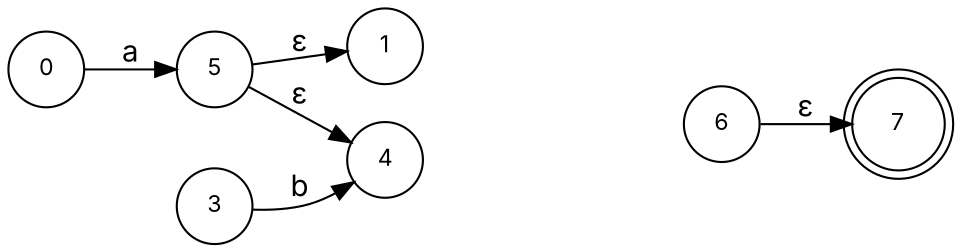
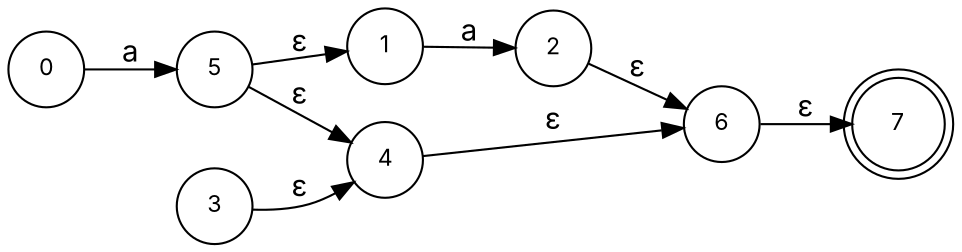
  digraph {
    fontname=Inter
    rankdir=LR
    node [fontcolor=black fontname=Inter fontsize=11 shape=circle]
    edge [fontname=Inter shape=tee]
    0
    5
    1
    4
+   2
    6
    7 [shape=doublecircle]
    3
    0 -> 5 [label=a]
    5 -> 1 [label="ε"]
    5 -> 4 [label="ε"]
+   1 -> 2 [label=a]
+   4 -> 6 [label="ε"]
+   2 -> 6 [label="ε"]
    6 -> 7 [label="ε"]
-   3 -> 4 [label=b]
+   3 -> 4 [label="ε"]
  }
